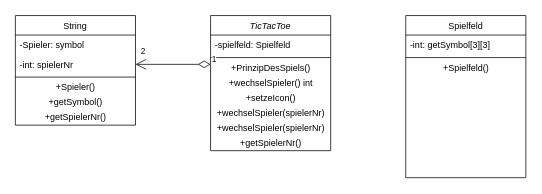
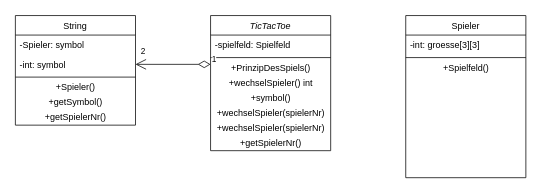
  <mxCell id="0" />
  <mxCell id="1" parent="0" />
  <mxCell id="2" value="TicTacToe" style="swimlane;fontStyle=2;align=center;verticalAlign=top;childLayout=stackLayout;horizontal=1;startSize=26;horizontalStack=0;resizeParent=1;resizeLast=0;collapsible=1;marginBottom=0;rounded=0;shadow=0;strokeWidth=1;" parent="1" vertex="1"><mxGeometry x="280" y="20" width="160" height="180" as="geometry"><mxRectangle x="230" y="140" width="160" height="26" as="alternateBounds" /></mxGeometry></mxCell>
  <mxCell id="3" value="-spielfeld: Spielfeld" style="text;align=left;verticalAlign=top;spacingLeft=4;spacingRight=4;overflow=hidden;rotatable=0;points=[[0,0.5],[1,0.5]];portConstraint=eastwest;" parent="2" vertex="1"><mxGeometry y="26" width="160" height="26" as="geometry" /></mxCell>
  <mxCell id="4" value="" style="line;html=1;strokeWidth=1;align=left;verticalAlign=middle;spacingTop=-1;spacingLeft=3;spacingRight=3;rotatable=0;labelPosition=right;points=[];portConstraint=eastwest;" parent="2" vertex="1"><mxGeometry y="52" width="160" height="8" as="geometry" /></mxCell>
  <mxCell id="5" value="+PrinzipDesSpiels()" style="text;html=1;align=center;verticalAlign=middle;resizable=0;points=[];autosize=1;" parent="2" vertex="1"><mxGeometry y="60" width="160" height="20" as="geometry" /></mxCell>
  <mxCell id="6" value="+wechselSpieler() int" style="text;html=1;align=center;verticalAlign=middle;resizable=0;points=[];autosize=1;" parent="2" vertex="1"><mxGeometry y="80" width="160" height="20" as="geometry" /></mxCell>
- <mxCell id="7" value="+setzeIcon()" style="text;html=1;align=center;verticalAlign=middle;resizable=0;points=[];autosize=1;" parent="2" vertex="1"><mxGeometry y="100" width="160" height="20" as="geometry" /></mxCell>
+ <mxCell id="7" value="+symbol()" style="text;html=1;align=center;verticalAlign=middle;resizable=0;points=[];autosize=1;" parent="2" vertex="1"><mxGeometry y="100" width="160" height="20" as="geometry" /></mxCell>
  <mxCell id="8" value="+wechselSpieler(spielerNr)" style="text;html=1;align=center;verticalAlign=middle;resizable=0;points=[];autosize=1;" parent="2" vertex="1"><mxGeometry y="120" width="160" height="20" as="geometry" /></mxCell>
  <mxCell id="9" value="+wechselSpieler(spielerNr)" style="text;html=1;align=center;verticalAlign=middle;resizable=0;points=[];autosize=1;" parent="2" vertex="1"><mxGeometry y="140" width="160" height="20" as="geometry" /></mxCell>
  <mxCell id="10" value="+getSpielerNr()" style="text;html=1;align=center;verticalAlign=middle;resizable=0;points=[];autosize=1;" vertex="1" parent="2"><mxGeometry y="160" width="160" height="20" as="geometry" /></mxCell>
- <mxCell id="11" value="Spielfeld" style="swimlane;fontStyle=0;align=center;verticalAlign=top;childLayout=stackLayout;horizontal=1;startSize=26;horizontalStack=0;resizeParent=1;resizeLast=0;collapsible=1;marginBottom=0;rounded=0;shadow=0;strokeWidth=1;" parent="1" vertex="1"><mxGeometry x="540" y="20" width="160" height="216" as="geometry"><mxRectangle x="550" y="140" width="160" height="26" as="alternateBounds" /></mxGeometry></mxCell>
- <mxCell id="12" value="-int: getSymbol[3][3]" style="text;align=left;verticalAlign=top;spacingLeft=4;spacingRight=4;overflow=hidden;rotatable=0;points=[[0,0.5],[1,0.5]];portConstraint=eastwest;rounded=0;shadow=0;html=0;" parent="11" vertex="1"><mxGeometry y="26" width="160" height="26" as="geometry" /></mxCell>
+ <mxCell id="11" value="Spieler" style="swimlane;fontStyle=0;align=center;verticalAlign=top;childLayout=stackLayout;horizontal=1;startSize=26;horizontalStack=0;resizeParent=1;resizeLast=0;collapsible=1;marginBottom=0;rounded=0;shadow=0;strokeWidth=1;" parent="1" vertex="1"><mxGeometry x="540" y="20" width="160" height="216" as="geometry"><mxRectangle x="550" y="140" width="160" height="26" as="alternateBounds" /></mxGeometry></mxCell>
+ <mxCell id="12" value="-int: groesse[3][3]" style="text;align=left;verticalAlign=top;spacingLeft=4;spacingRight=4;overflow=hidden;rotatable=0;points=[[0,0.5],[1,0.5]];portConstraint=eastwest;rounded=0;shadow=0;html=0;" parent="11" vertex="1"><mxGeometry y="26" width="160" height="26" as="geometry" /></mxCell>
  <mxCell id="13" value="" style="line;html=1;strokeWidth=1;align=left;verticalAlign=middle;spacingTop=-1;spacingLeft=3;spacingRight=3;rotatable=0;labelPosition=right;points=[];portConstraint=eastwest;" parent="11" vertex="1"><mxGeometry y="52" width="160" height="8" as="geometry" /></mxCell>
  <mxCell id="14" value="+Spielfeld()" style="text;html=1;align=center;verticalAlign=middle;resizable=0;points=[];autosize=1;" parent="11" vertex="1"><mxGeometry y="60" width="160" height="20" as="geometry" /></mxCell>
  <mxCell id="15" value="String" style="swimlane;fontStyle=0;align=center;verticalAlign=top;childLayout=stackLayout;horizontal=1;startSize=26;horizontalStack=0;resizeParent=1;resizeLast=0;collapsible=1;marginBottom=0;rounded=0;shadow=0;strokeWidth=1;" parent="1" vertex="1"><mxGeometry x="20" y="20" width="160" height="146" as="geometry"><mxRectangle x="130" y="380" width="160" height="26" as="alternateBounds" /></mxGeometry></mxCell>
  <mxCell id="16" value="-Spieler: symbol" style="text;align=left;verticalAlign=top;spacingLeft=4;spacingRight=4;overflow=hidden;rotatable=0;points=[[0,0.5],[1,0.5]];portConstraint=eastwest;" parent="15" vertex="1"><mxGeometry y="26" width="160" height="26" as="geometry" /></mxCell>
- <mxCell id="17" value="-int: spielerNr" style="text;align=left;verticalAlign=top;spacingLeft=4;spacingRight=4;overflow=hidden;rotatable=0;points=[[0,0.5],[1,0.5]];portConstraint=eastwest;" parent="15" vertex="1"><mxGeometry y="52" width="160" height="26" as="geometry" /></mxCell>
+ <mxCell id="17" value="-int: symbol" style="text;align=left;verticalAlign=top;spacingLeft=4;spacingRight=4;overflow=hidden;rotatable=0;points=[[0,0.5],[1,0.5]];portConstraint=eastwest;" parent="15" vertex="1"><mxGeometry y="52" width="160" height="26" as="geometry" /></mxCell>
  <mxCell id="18" value="" style="line;html=1;strokeWidth=1;align=left;verticalAlign=middle;spacingTop=-1;spacingLeft=3;spacingRight=3;rotatable=0;labelPosition=right;points=[];portConstraint=eastwest;" parent="15" vertex="1"><mxGeometry y="78" width="160" height="8" as="geometry" /></mxCell>
  <mxCell id="19" value="+Spieler()" style="text;html=1;align=center;verticalAlign=middle;resizable=0;points=[];autosize=1;" parent="15" vertex="1"><mxGeometry y="86" width="160" height="20" as="geometry" /></mxCell>
  <mxCell id="20" value="+getSymbol()" style="text;html=1;align=center;verticalAlign=middle;resizable=0;points=[];autosize=1;" vertex="1" parent="15"><mxGeometry y="106" width="160" height="20" as="geometry" /></mxCell>
  <mxCell id="21" value="+getSpielerNr()" style="text;html=1;align=center;verticalAlign=middle;resizable=0;points=[];autosize=1;" vertex="1" parent="15"><mxGeometry y="126" width="160" height="20" as="geometry" /></mxCell>
  <mxCell id="22" value="1" style="endArrow=open;html=1;endSize=12;startArrow=diamondThin;startSize=14;startFill=0;edgeStyle=orthogonalEdgeStyle;align=left;verticalAlign=bottom;entryX=1;entryY=0.5;entryDx=0;entryDy=0;exitX=0;exitY=0.5;exitDx=0;exitDy=0;" parent="1" edge="1"><mxGeometry x="-1" y="3" relative="1" as="geometry"><mxPoint x="280" y="85" as="sourcePoint" /><mxPoint x="180" y="85" as="targetPoint" /></mxGeometry></mxCell>
  <mxCell id="23" value="2" style="edgeLabel;html=1;align=center;verticalAlign=middle;resizable=0;points=[];" parent="22" vertex="1" connectable="0"><mxGeometry x="0.816" relative="1" as="geometry"><mxPoint y="-18" as="offset" /></mxGeometry></mxCell>
